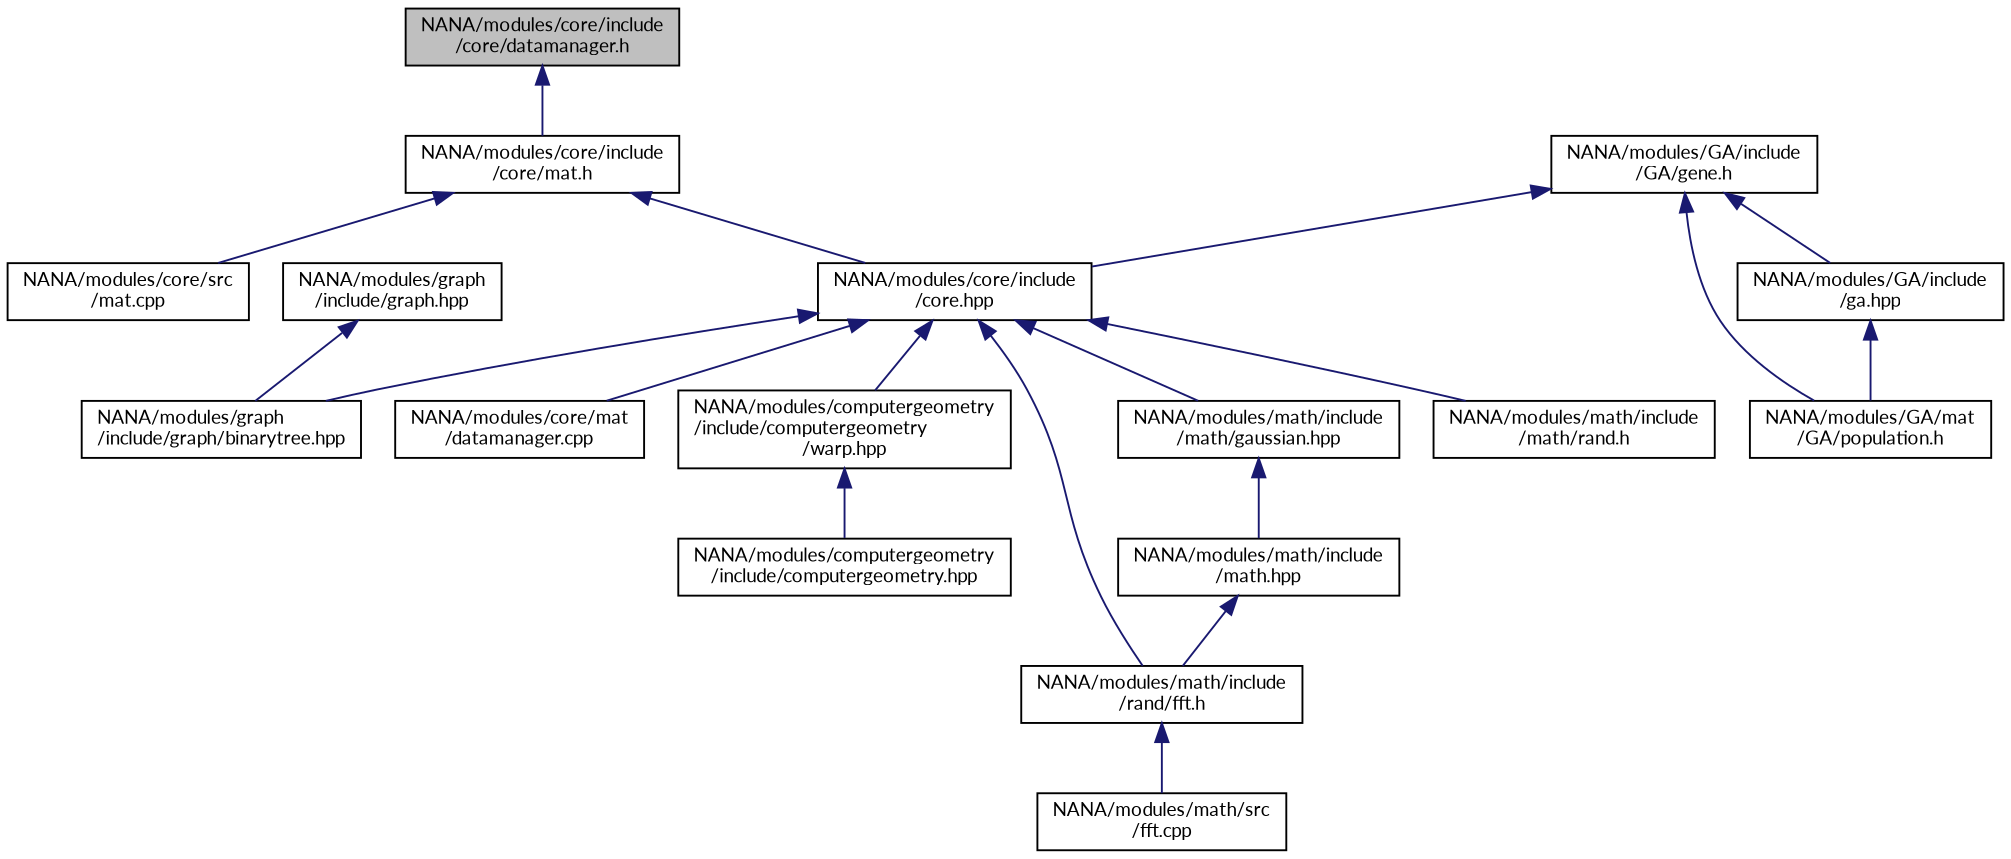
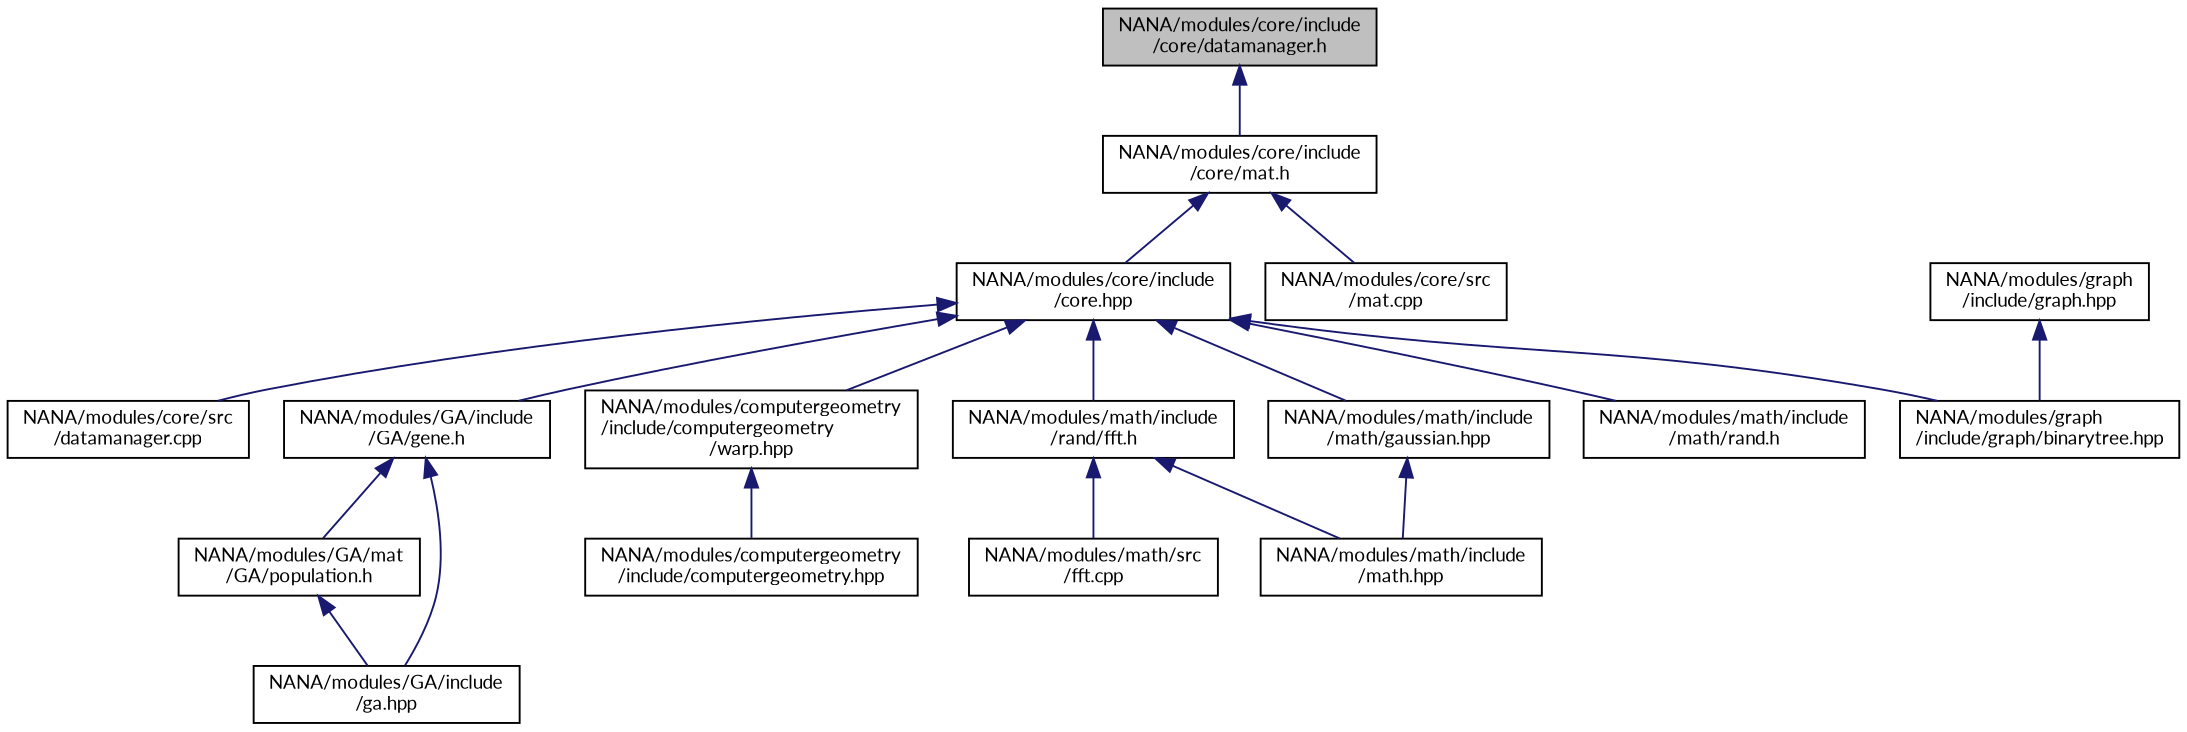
  digraph {
    fontname=Lato
    node [color=black fillcolor=white fontname=Lato fontsize=10 shape=record style=filled]
    edge [color=midnightblue dir=back fontname=Lato fontsize=10 labelfontname=Helvetica labelfontsize=10 style=solid]
    n1 [fillcolor=grey75 fontcolor=black height=0.2 label="NANA/modules/core/include\l/core/datamanager.h" width=0.4]
    n2 [height=0.2 label="NANA/modules/core/include\l/core/mat.h" width=0.4]
    n3 [height=0.2 label="NANA/modules/core/include\l/core.hpp" width=0.4]
    n4 [height=0.2 label="NANA/modules/core/src\l/mat.cpp" width=0.4]
-   n5 [height=0.2 label="NANA/modules/core/mat\l/datamanager.cpp" width=0.4]
+   n5 [height=0.2 label="NANA/modules/core/src\l/datamanager.cpp" width=0.4]
    n6 [height=0.2 label="NANA/modules/GA/include\l/GA/gene.h" width=0.4]
    n7 [height=0.2 label="NANA/modules/computergeometry\l/include/computergeometry\l/warp.hpp" width=0.4]
    n8 [height=0.2 label="NANA/modules/graph\l/include/graph/binarytree.hpp" width=0.4]
    n9 [height=0.2 label="NANA/modules/math/include\l/rand/fft.h" width=0.4]
    n10 [height=0.2 label="NANA/modules/math/include\l/math/gaussian.hpp" width=0.4]
    n11 [height=0.2 label="NANA/modules/math/include\l/math/rand.h" width=0.4]
    n12 [height=0.2 label="NANA/modules/GA/mat\l/GA/population.h" width=0.4]
    n13 [height=0.2 label="NANA/modules/GA/include\l/ga.hpp" width=0.4]
    n14 [height=0.2 label="NANA/modules/computergeometry\l/include/computergeometry.hpp" width=0.4]
    n15 [height=0.2 label="NANA/modules/math/include\l/math.hpp" width=0.4]
    n16 [height=0.2 label="NANA/modules/math/src\l/fft.cpp" width=0.4]
    n17 [height=0.2 label="NANA/modules/graph\l/include/graph.hpp" width=0.4]
    n1 -> n2
    n2 -> n3
    n2 -> n4
    n3 -> n5
-   n6 -> n3
+   n3 -> n6
    n3 -> n7
    n3 -> n8
    n3 -> n9
    n3 -> n10
    n3 -> n11
    n6 -> n12
    n6 -> n13
    n7 -> n14
-   n15 -> n9
+   n9 -> n15
    n9 -> n16
    n10 -> n15
-   n13 -> n12
+   n12 -> n13
    n17 -> n8
  }
